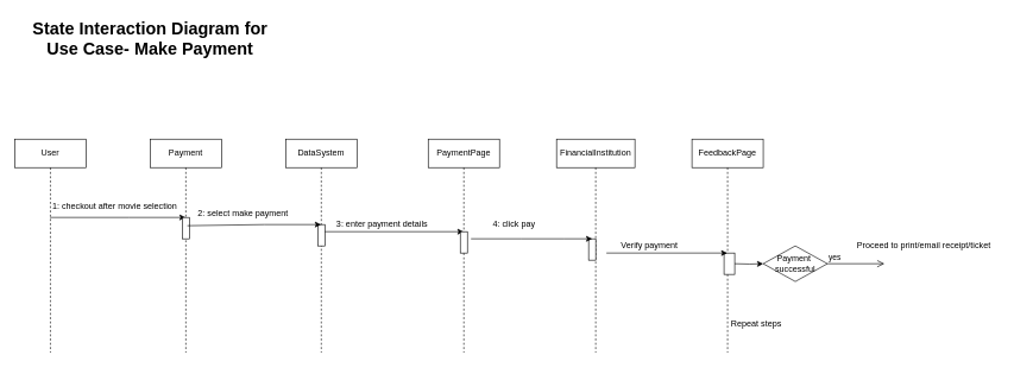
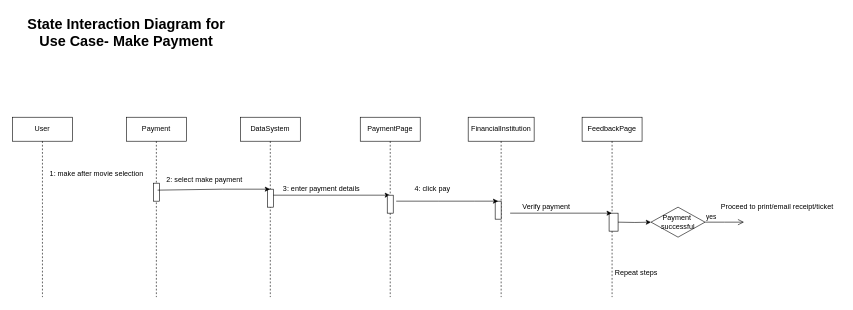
  <mxCell id="0" />
  <mxCell id="1" parent="0" />
  <mxCell id="2" value="Payment" style="shape=umlLifeline;perimeter=lifelinePerimeter;whiteSpace=wrap;html=1;container=1;collapsible=0;recursiveResize=0;outlineConnect=0;" parent="1" vertex="1"><mxGeometry x="210" y="195" width="100" height="300" as="geometry" /></mxCell>
  <mxCell id="3" value="User" style="shape=umlLifeline;perimeter=lifelinePerimeter;whiteSpace=wrap;html=1;container=1;collapsible=0;recursiveResize=0;outlineConnect=0;" parent="1" vertex="1"><mxGeometry x="20" y="195" width="100" height="300" as="geometry" /></mxCell>
  <mxCell id="4" value="DataSystem" style="shape=umlLifeline;perimeter=lifelinePerimeter;whiteSpace=wrap;html=1;container=1;collapsible=0;recursiveResize=0;outlineConnect=0;" parent="1" vertex="1"><mxGeometry x="400" y="195" width="100" height="300" as="geometry" /></mxCell>
  <mxCell id="5" value="" style="html=1;points=[];perimeter=orthogonalPerimeter;" parent="4" vertex="1"><mxGeometry x="45" y="120" width="10" height="30" as="geometry" /></mxCell>
  <mxCell id="6" value="" style="endArrow=classic;html=1;rounded=0;" parent="4" target="7" edge="1"><mxGeometry width="50" height="50" relative="1" as="geometry"><mxPoint x="55" y="130" as="sourcePoint" /><mxPoint x="105" y="80" as="targetPoint" /></mxGeometry></mxCell>
  <mxCell id="7" value="PaymentPage" style="shape=umlLifeline;perimeter=lifelinePerimeter;whiteSpace=wrap;html=1;container=1;collapsible=0;recursiveResize=0;outlineConnect=0;" parent="1" vertex="1"><mxGeometry x="600" y="195" width="100" height="300" as="geometry" /></mxCell>
  <mxCell id="8" value="" style="html=1;points=[];perimeter=orthogonalPerimeter;" parent="7" vertex="1"><mxGeometry x="45" y="130" width="10" height="30" as="geometry" /></mxCell>
  <mxCell id="9" value="FinancialInstitution" style="shape=umlLifeline;perimeter=lifelinePerimeter;whiteSpace=wrap;html=1;container=1;collapsible=0;recursiveResize=0;outlineConnect=0;size=40;" parent="1" vertex="1"><mxGeometry x="780" y="195" width="110" height="300" as="geometry" /></mxCell>
  <mxCell id="10" value="" style="html=1;points=[];perimeter=orthogonalPerimeter;" parent="9" vertex="1"><mxGeometry x="45" y="140" width="10" height="30" as="geometry" /></mxCell>
- <mxCell id="11" value="" style="endArrow=classic;html=1;rounded=0;" parent="1" source="3" target="2" edge="1"><mxGeometry width="50" height="50" relative="1" as="geometry"><mxPoint x="90" y="335" as="sourcePoint" /><mxPoint x="140" y="285" as="targetPoint" /><Array as="points"><mxPoint x="180" y="305" /></Array></mxGeometry></mxCell>
- <mxCell id="12" value="1: checkout after movie selection" style="text;html=1;align=center;verticalAlign=middle;resizable=0;points=[];autosize=1;strokeColor=none;fillColor=none;" parent="1" vertex="1"><mxGeometry x="60" y="275" width="200" height="30" as="geometry" /></mxCell>
+ <mxCell id="12" value="1: make after movie selection" style="text;html=1;align=center;verticalAlign=middle;resizable=0;points=[];autosize=1;strokeColor=none;fillColor=none;" parent="1" vertex="1"><mxGeometry x="60" y="275" width="200" height="30" as="geometry" /></mxCell>
  <mxCell id="13" value="" style="html=1;points=[];perimeter=orthogonalPerimeter;" parent="1" vertex="1"><mxGeometry x="255" y="305" width="10" height="30" as="geometry" /></mxCell>
  <mxCell id="14" value="" style="endArrow=classic;html=1;rounded=0;exitX=0.7;exitY=0.387;exitDx=0;exitDy=0;exitPerimeter=0;" parent="1" source="13" target="4" edge="1"><mxGeometry width="50" height="50" relative="1" as="geometry"><mxPoint x="270" y="315" as="sourcePoint" /><mxPoint x="310" y="315" as="targetPoint" /><Array as="points"><mxPoint x="370" y="315" /></Array></mxGeometry></mxCell>
  <mxCell id="15" value="2: select make payment" style="text;html=1;align=center;verticalAlign=middle;resizable=0;points=[];autosize=1;strokeColor=none;fillColor=none;" parent="1" vertex="1"><mxGeometry x="265" y="285" width="150" height="30" as="geometry" /></mxCell>
  <mxCell id="16" value="3: enter payment details" style="text;html=1;align=center;verticalAlign=middle;resizable=0;points=[];autosize=1;strokeColor=none;fillColor=none;" parent="1" vertex="1"><mxGeometry x="460" y="300" width="150" height="30" as="geometry" /></mxCell>
  <mxCell id="17" value="" style="endArrow=classic;html=1;rounded=0;" parent="1" edge="1"><mxGeometry width="50" height="50" relative="1" as="geometry"><mxPoint x="660" y="335" as="sourcePoint" /><mxPoint x="830" y="335" as="targetPoint" /><Array as="points"><mxPoint x="730" y="335" /><mxPoint x="790" y="335" /></Array></mxGeometry></mxCell>
  <mxCell id="18" value="4: click pay" style="text;html=1;align=center;verticalAlign=middle;resizable=0;points=[];autosize=1;strokeColor=none;fillColor=none;" parent="1" vertex="1"><mxGeometry x="680" y="300" width="80" height="30" as="geometry" /></mxCell>
  <mxCell id="19" value="FeedbackPage" style="shape=umlLifeline;perimeter=lifelinePerimeter;whiteSpace=wrap;html=1;container=1;collapsible=0;recursiveResize=0;outlineConnect=0;" parent="1" vertex="1"><mxGeometry x="970" y="195" width="100" height="300" as="geometry" /></mxCell>
  <mxCell id="20" value="" style="html=1;points=[];perimeter=orthogonalPerimeter;" parent="19" vertex="1"><mxGeometry x="45" y="160" width="15" height="30" as="geometry" /></mxCell>
  <mxCell id="21" value="" style="endArrow=classic;html=1;rounded=0;" parent="1" target="19" edge="1"><mxGeometry width="50" height="50" relative="1" as="geometry"><mxPoint x="850" y="355" as="sourcePoint" /><mxPoint x="890" y="345" as="targetPoint" /></mxGeometry></mxCell>
  <mxCell id="22" value="Verify payment" style="text;html=1;align=center;verticalAlign=middle;resizable=0;points=[];autosize=1;strokeColor=none;fillColor=none;" parent="1" vertex="1"><mxGeometry x="860" y="330" width="100" height="30" as="geometry" /></mxCell>
- <mxCell id="23" value="Payment&amp;nbsp;&lt;br&gt;successful" style="rhombus;whiteSpace=wrap;html=1;fillColor=#FFFFFF;strokeColor=#000000;" parent="1" vertex="1"><mxGeometry x="1070" y="345" width="90" height="50" as="geometry" /></mxCell>
+ <mxCell id="23" value="Payment&amp;nbsp;&lt;br&gt;successful" style="rhombus;whiteSpace=wrap;html=1;fillColor=#FFFFFF;strokeColor=#000000;" parent="1" vertex="1"><mxGeometry x="1085" y="345" width="90" height="50" as="geometry" /></mxCell>
  <mxCell id="24" value="yes" style="edgeStyle=orthogonalEdgeStyle;html=1;align=left;verticalAlign=bottom;endArrow=open;endSize=8;strokeColor=#000000;rounded=0;" parent="1" source="23" edge="1"><mxGeometry x="-1" relative="1" as="geometry"><mxPoint x="1240" y="370" as="targetPoint" /></mxGeometry></mxCell>
  <mxCell id="25" value="" style="edgeStyle=orthogonalEdgeStyle;rounded=0;orthogonalLoop=1;jettySize=auto;html=1;strokeColor=#000000;" parent="1" target="23" edge="1"><mxGeometry relative="1" as="geometry"><mxPoint x="1030" y="370" as="sourcePoint" /></mxGeometry></mxCell>
  <mxCell id="26" value="Repeat steps" style="text;html=1;align=center;verticalAlign=middle;resizable=0;points=[];autosize=1;strokeColor=none;fillColor=none;" parent="1" vertex="1"><mxGeometry x="1015" y="440" width="90" height="30" as="geometry" /></mxCell>
  <mxCell id="27" value="Proceed to print/email receipt/ticket" style="text;html=1;align=center;verticalAlign=middle;resizable=0;points=[];autosize=1;strokeColor=none;fillColor=none;" parent="1" vertex="1"><mxGeometry x="1190" y="330" width="210" height="30" as="geometry" /></mxCell>
  <mxCell id="28" value="&lt;h1&gt;State Interaction Diagram for Use Case- Make Payment&lt;/h1&gt;" style="text;html=1;strokeColor=none;fillColor=none;spacing=5;spacingTop=-20;whiteSpace=wrap;overflow=hidden;rounded=0;align=center;" vertex="1" parent="1"><mxGeometry x="40" y="20" width="340" height="120" as="geometry" /></mxCell>
